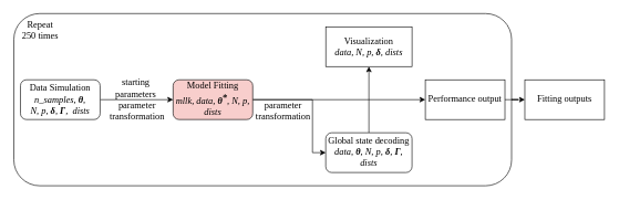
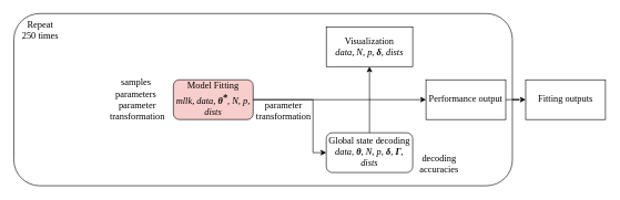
  <mxCell id="0" />
  <mxCell id="1" parent="0" />
  <mxCell id="2" value="" style="rounded=1;whiteSpace=wrap;html=1;fontFamily=Latex sans serif;fillColor=none;" vertex="1" parent="1"><mxGeometry x="20" y="20" width="750" height="260" as="geometry" /></mxCell>
- <mxCell id="3" style="edgeStyle=orthogonalEdgeStyle;rounded=0;orthogonalLoop=1;jettySize=auto;html=1;entryX=0;entryY=0.5;entryDx=0;entryDy=0;fontFamily=Latex sans serif;" edge="1" parent="1" source="4" target="7"><mxGeometry relative="1" as="geometry" /></mxCell>
- <mxCell id="4" value="&lt;font style=&quot;font-size: 14px;&quot;&gt;&lt;font style=&quot;font-size: 14px;&quot; face=&quot;Latex sans serif&quot;&gt;Data Simulation&lt;br&gt;&lt;i style=&quot;&quot;&gt;n_samples,&amp;nbsp;&lt;/i&gt;&lt;/font&gt;&lt;i style=&quot;font-family: &amp;quot;Latex sans serif&amp;quot;;&quot;&gt;&lt;b&gt;θ&lt;/b&gt;,&lt;/i&gt;&lt;/font&gt;&lt;font style=&quot;font-size: 14px;&quot; face=&quot;Latex sans serif&quot;&gt;&lt;i style=&quot;&quot;&gt;&lt;font style=&quot;font-size: 14px;&quot;&gt;&lt;br&gt;N, p,&amp;nbsp;&lt;b style=&quot;&quot;&gt;δ&lt;/b&gt;, &lt;b style=&quot;&quot;&gt;Γ&lt;/b&gt;, &amp;nbsp;dists&lt;/font&gt;&lt;br&gt;&lt;/i&gt;&lt;/font&gt;" style="rounded=1;whiteSpace=wrap;html=1;" vertex="1" parent="1"><mxGeometry x="30" y="120" width="120" height="60" as="geometry" /></mxCell>
  <mxCell id="5" style="edgeStyle=orthogonalEdgeStyle;rounded=0;orthogonalLoop=1;jettySize=auto;html=1;exitX=1;exitY=0.5;exitDx=0;exitDy=0;fontFamily=Latex sans serif;entryX=0;entryY=0.5;entryDx=0;entryDy=0;" edge="1" parent="1" source="7" target="11"><mxGeometry relative="1" as="geometry"><mxPoint x="470" y="150.25" as="targetPoint" /><Array as="points"><mxPoint x="470" y="150" /><mxPoint x="470" y="230" /></Array></mxGeometry></mxCell>
  <mxCell id="6" style="edgeStyle=orthogonalEdgeStyle;rounded=0;orthogonalLoop=1;jettySize=auto;html=1;exitX=1;exitY=0.5;exitDx=0;exitDy=0;entryX=0;entryY=0.5;entryDx=0;entryDy=0;fontFamily=Latex sans serif;" edge="1" parent="1" source="7" target="14"><mxGeometry relative="1" as="geometry" /></mxCell>
  <mxCell id="7" value="&lt;font style=&quot;font-size: 14px;&quot;&gt;Model Fitting&lt;br&gt;&lt;i&gt;mllk, data, &lt;b&gt;θ&lt;/b&gt;&lt;b style=&quot;vertical-align: super;&quot;&gt;*&lt;/b&gt;, N, p, dists&lt;/i&gt;&lt;/font&gt;" style="rounded=1;whiteSpace=wrap;html=1;fontFamily=Latex sans serif;fillColor=#f8cecc;" vertex="1" parent="1"><mxGeometry x="260" y="120" width="120" height="60" as="geometry" /></mxCell>
- <mxCell id="8" value="&lt;font style=&quot;font-size: 14px;&quot;&gt;starting parameters&lt;/font&gt;" style="text;html=1;strokeColor=none;fillColor=none;align=center;verticalAlign=middle;whiteSpace=wrap;rounded=0;fontFamily=Latex sans serif;" vertex="1" parent="1"><mxGeometry x="174" y="118" width="60" height="30" as="geometry" /></mxCell>
+ <mxCell id="8" value="&lt;font style=&quot;font-size: 14px;&quot;&gt;samples parameters&lt;/font&gt;" style="text;html=1;strokeColor=none;fillColor=none;align=center;verticalAlign=middle;whiteSpace=wrap;rounded=0;fontFamily=Latex sans serif;" vertex="1" parent="1"><mxGeometry x="174" y="118" width="60" height="30" as="geometry" /></mxCell>
  <mxCell id="9" value="&lt;font style=&quot;font-size: 14px;&quot;&gt;parameter transformation&lt;/font&gt;" style="text;html=1;strokeColor=none;fillColor=none;align=center;verticalAlign=middle;whiteSpace=wrap;rounded=0;fontFamily=Latex sans serif;" vertex="1" parent="1"><mxGeometry x="176" y="152" width="60" height="30" as="geometry" /></mxCell>
  <mxCell id="10" style="edgeStyle=orthogonalEdgeStyle;rounded=0;orthogonalLoop=1;jettySize=auto;html=1;fontFamily=Latex sans serif;" edge="1" parent="1" source="11" target="12"><mxGeometry relative="1" as="geometry" /></mxCell>
  <mxCell id="11" value="&lt;font style=&quot;font-size: 14px;&quot;&gt;Global state decoding&lt;br&gt;&lt;i&gt;data, &lt;b&gt;θ&lt;/b&gt;, N, p, &lt;b&gt;δ&lt;/b&gt;, &lt;b&gt;Γ&lt;/b&gt;, dists&lt;/i&gt;&lt;/font&gt;" style="rounded=1;whiteSpace=wrap;html=1;fontFamily=Latex sans serif;" vertex="1" parent="1"><mxGeometry x="490" y="200" width="130" height="60" as="geometry" /></mxCell>
  <mxCell id="12" value="&lt;font style=&quot;font-size: 14px;&quot;&gt;Visualization&lt;br&gt;&lt;i&gt;data, N, p, &lt;b&gt;δ&lt;/b&gt;, dists&lt;/i&gt;&lt;/font&gt;" style="rounded=0;whiteSpace=wrap;html=1;fontFamily=Latex sans serif;" vertex="1" parent="1"><mxGeometry x="490" y="40" width="130" height="60" as="geometry" /></mxCell>
  <mxCell id="13" style="edgeStyle=orthogonalEdgeStyle;rounded=0;orthogonalLoop=1;jettySize=auto;html=1;entryX=0;entryY=0.5;entryDx=0;entryDy=0;fontFamily=Latex sans serif;fontColor=none;" edge="1" parent="1" source="14" target="18"><mxGeometry relative="1" as="geometry" /></mxCell>
  <mxCell id="14" value="&lt;font style=&quot;font-size: 14px;&quot;&gt;Performance output&lt;/font&gt;" style="rounded=0;whiteSpace=wrap;html=1;fontFamily=Latex sans serif;" vertex="1" parent="1"><mxGeometry x="640" y="120" width="120" height="60" as="geometry" /></mxCell>
+ <mxCell id="15" value="&lt;font style=&quot;font-size: 14px;&quot;&gt;decoding accuracies&lt;/font&gt;" style="text;html=1;strokeColor=none;fillColor=none;align=center;verticalAlign=middle;whiteSpace=wrap;rounded=0;fontFamily=Latex sans serif;" vertex="1" parent="1"><mxGeometry x="630" y="233" width="60" height="30" as="geometry" /></mxCell>
  <mxCell id="16" value="&lt;font style=&quot;font-size: 14px;&quot;&gt;parameter transformation&lt;/font&gt;" style="text;html=1;strokeColor=none;fillColor=none;align=center;verticalAlign=middle;whiteSpace=wrap;rounded=0;fontFamily=Latex sans serif;" vertex="1" parent="1"><mxGeometry x="396" y="152" width="60" height="30" as="geometry" /></mxCell>
  <mxCell id="17" value="&lt;font style=&quot;font-size: 14px;&quot;&gt;Repeat 250 times&lt;/font&gt;" style="text;html=1;strokeColor=none;fillColor=none;align=center;verticalAlign=middle;whiteSpace=wrap;rounded=0;fontFamily=Latex sans serif;opacity=0;" vertex="1" parent="1"><mxGeometry x="30" y="30" width="60" height="30" as="geometry" /></mxCell>
  <mxCell id="18" value="&lt;font style=&quot;font-size: 14px;&quot;&gt;Fitting outputs&lt;/font&gt;" style="rounded=0;whiteSpace=wrap;html=1;fontFamily=Latex sans serif;fillColor=default;" vertex="1" parent="1"><mxGeometry x="790" y="120" width="120" height="60" as="geometry" /></mxCell>
